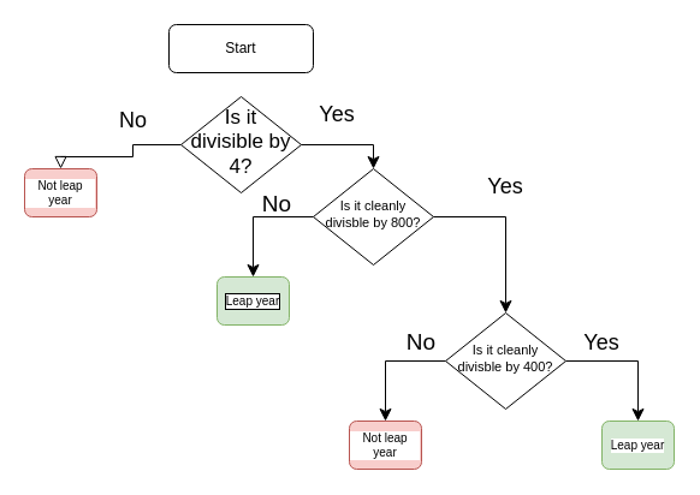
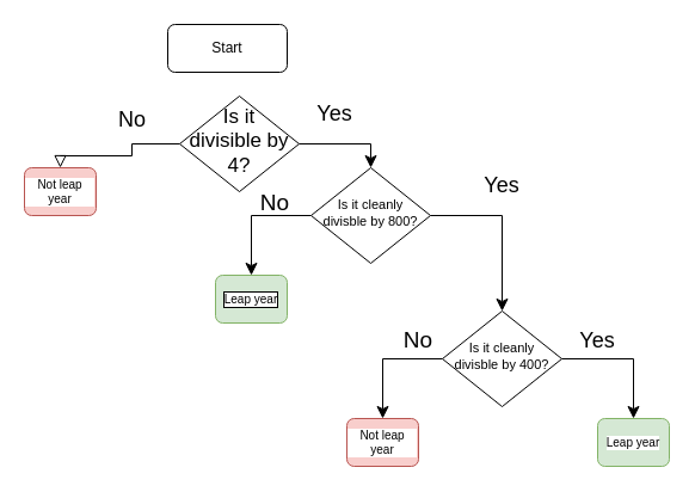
  <mxCell id="0" />
  <mxCell id="1" parent="0" />
- <mxCell id="2" value="Start" style="rounded=1;whiteSpace=wrap;html=1;fontSize=12;glass=0;strokeWidth=1;shadow=0;" parent="1" vertex="1"><mxGeometry x="140" y="20" width="120" height="40" as="geometry" /></mxCell>
+ <mxCell id="2" value="Start" style="rounded=1;whiteSpace=wrap;html=1;fontSize=12;glass=0;strokeWidth=1;shadow=0;" parent="1" vertex="1"><mxGeometry x="140" y="20" width="100" height="40" as="geometry" /></mxCell>
  <mxCell id="3" value="No" style="edgeStyle=orthogonalEdgeStyle;rounded=0;html=1;jettySize=auto;orthogonalLoop=1;fontSize=18;endArrow=block;endFill=0;endSize=8;strokeWidth=1;shadow=0;labelBackgroundColor=none;exitX=0;exitY=0.5;exitDx=0;exitDy=0;" parent="1" source="4" target="5" edge="1"><mxGeometry x="-0.333" y="-20" relative="1" as="geometry"><mxPoint x="20" y="-20" as="offset" /><mxPoint x="200" y="80" as="sourcePoint" /><mxPoint x="30" y="130" as="targetPoint" /><Array as="points"><mxPoint x="110" y="120" /><mxPoint x="110" y="130" /><mxPoint x="50" y="130" /></Array></mxGeometry></mxCell>
  <mxCell id="4" value="&lt;font style=&quot;font-size: 17px;&quot;&gt;Is it divisible by 4?&lt;/font&gt;" style="rhombus;whiteSpace=wrap;html=1;shadow=0;fontFamily=Helvetica;fontSize=17;align=center;strokeWidth=1;spacing=6;spacingTop=-4;" parent="1" vertex="1"><mxGeometry x="150" y="80" width="100" height="80" as="geometry" /></mxCell>
  <mxCell id="5" value="Not leap year" style="rounded=1;whiteSpace=wrap;html=1;fontSize=10;labelBackgroundColor=#FFFFFF;fillColor=#f8cecc;strokeColor=#b85450;" vertex="1" parent="1"><mxGeometry x="20" y="140" width="60" height="40" as="geometry" /></mxCell>
  <mxCell id="6" value="Is it cleanly divisble by 800?" style="rhombus;whiteSpace=wrap;html=1;shadow=0;fontFamily=Helvetica;fontSize=11;align=center;strokeWidth=1;spacing=6;spacingTop=-4;verticalAlign=middle;" vertex="1" parent="1"><mxGeometry x="260" y="140" width="100" height="80" as="geometry" /></mxCell>
  <mxCell id="7" value="" style="edgeStyle=segmentEdgeStyle;endArrow=classic;html=1;curved=0;rounded=0;endSize=8;startSize=8;fontSize=18;exitX=1;exitY=0.5;exitDx=0;exitDy=0;entryX=0.5;entryY=0;entryDx=0;entryDy=0;" edge="1" parent="1" source="4" target="6"><mxGeometry width="50" height="50" relative="1" as="geometry"><mxPoint x="130" y="280" as="sourcePoint" /><mxPoint x="180" y="230" as="targetPoint" /><Array as="points"><mxPoint x="310" y="120" /></Array></mxGeometry></mxCell>
  <mxCell id="8" value="Yes" style="text;html=1;strokeColor=none;fillColor=none;align=center;verticalAlign=middle;whiteSpace=wrap;rounded=0;fontSize=18;" vertex="1" parent="1"><mxGeometry x="250" y="80" width="60" height="30" as="geometry" /></mxCell>
  <mxCell id="9" value="Is it cleanly divisble by 400?" style="rhombus;whiteSpace=wrap;html=1;shadow=0;fontFamily=Helvetica;fontSize=11;align=center;strokeWidth=1;spacing=6;spacingTop=-4;verticalAlign=middle;" vertex="1" parent="1"><mxGeometry x="370" y="260" width="100" height="80" as="geometry" /></mxCell>
  <mxCell id="10" value="" style="edgeStyle=segmentEdgeStyle;endArrow=classic;html=1;curved=0;rounded=0;endSize=8;startSize=8;fontSize=18;exitX=1;exitY=0.5;exitDx=0;exitDy=0;entryX=0.5;entryY=0;entryDx=0;entryDy=0;" edge="1" parent="1" target="9"><mxGeometry width="50" height="50" relative="1" as="geometry"><mxPoint x="360" y="180" as="sourcePoint" /><mxPoint x="420" y="200" as="targetPoint" /><Array as="points"><mxPoint x="420" y="180" /></Array></mxGeometry></mxCell>
  <mxCell id="11" value="" style="edgeStyle=segmentEdgeStyle;endArrow=classic;html=1;curved=0;rounded=0;endSize=8;startSize=8;fontSize=18;exitX=0;exitY=0.5;exitDx=0;exitDy=0;" edge="1" parent="1" source="6"><mxGeometry width="50" height="50" relative="1" as="geometry"><mxPoint x="370" y="190" as="sourcePoint" /><mxPoint x="210" y="230" as="targetPoint" /><Array as="points"><mxPoint x="210" y="180" /></Array></mxGeometry></mxCell>
  <mxCell id="12" value="No" style="text;html=1;strokeColor=none;fillColor=none;align=center;verticalAlign=middle;whiteSpace=wrap;rounded=0;fontSize=19;" vertex="1" parent="1"><mxGeometry x="200" y="155" width="60" height="30" as="geometry" /></mxCell>
  <mxCell id="13" value="Leap year" style="rounded=1;whiteSpace=wrap;html=1;fontSize=10;labelBackgroundColor=#FFFFFF;fillColor=#d5e8d4;strokeColor=#82b366;labelBorderColor=default;glass=0;shadow=0;" vertex="1" parent="1"><mxGeometry x="180" y="230" width="60" height="40" as="geometry" /></mxCell>
  <mxCell id="14" value="Yes" style="text;html=1;strokeColor=none;fillColor=none;align=center;verticalAlign=middle;whiteSpace=wrap;rounded=0;fontSize=18;" vertex="1" parent="1"><mxGeometry x="390" y="140" width="60" height="30" as="geometry" /></mxCell>
  <mxCell id="15" value="" style="edgeStyle=segmentEdgeStyle;endArrow=classic;html=1;curved=0;rounded=0;endSize=8;startSize=8;fontSize=18;exitX=0;exitY=0.5;exitDx=0;exitDy=0;" edge="1" parent="1"><mxGeometry width="50" height="50" relative="1" as="geometry"><mxPoint x="370" y="300" as="sourcePoint" /><mxPoint x="320" y="350" as="targetPoint" /><Array as="points"><mxPoint x="320" y="300" /></Array></mxGeometry></mxCell>
  <mxCell id="16" value="" style="edgeStyle=segmentEdgeStyle;endArrow=classic;html=1;curved=0;rounded=0;endSize=8;startSize=8;fontSize=18;exitX=1;exitY=0.5;exitDx=0;exitDy=0;" edge="1" parent="1"><mxGeometry width="50" height="50" relative="1" as="geometry"><mxPoint x="470" y="300" as="sourcePoint" /><mxPoint x="530" y="350" as="targetPoint" /><Array as="points"><mxPoint x="530" y="300" /></Array></mxGeometry></mxCell>
  <mxCell id="17" value="Not leap year" style="rounded=1;whiteSpace=wrap;html=1;fontSize=10;labelBackgroundColor=#FFFFFF;fillColor=#f8cecc;strokeColor=#b85450;" vertex="1" parent="1"><mxGeometry x="290" y="350" width="60" height="40" as="geometry" /></mxCell>
  <mxCell id="18" value="Yes" style="text;html=1;strokeColor=none;fillColor=none;align=center;verticalAlign=middle;whiteSpace=wrap;rounded=0;fontSize=18;" vertex="1" parent="1"><mxGeometry x="470" y="270" width="60" height="30" as="geometry" /></mxCell>
  <mxCell id="19" value="No" style="text;html=1;strokeColor=none;fillColor=none;align=center;verticalAlign=middle;whiteSpace=wrap;rounded=0;fontSize=19;" vertex="1" parent="1"><mxGeometry x="320" y="270" width="60" height="30" as="geometry" /></mxCell>
  <mxCell id="20" value="Leap year" style="rounded=1;whiteSpace=wrap;html=1;fontSize=10;labelBackgroundColor=#FFFFFF;fillColor=#d5e8d4;strokeColor=#82b366;" vertex="1" parent="1"><mxGeometry x="500" y="350" width="60" height="40" as="geometry" /></mxCell>
